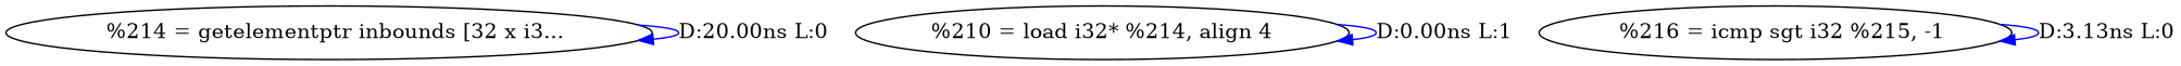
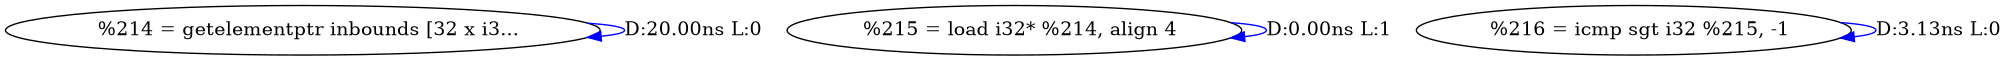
  digraph {
    edge [color=blue]
    n1 [label="  %214 = getelementptr inbounds [32 x i3..."]
-   n2 [label="%210 = load i32* %214, align 4"]
+   n2 [label="  %215 = load i32* %214, align 4"]
    n3 [label="  %216 = icmp sgt i32 %215, -1"]
    n1 -> n1 [label="D:20.00ns L:0"]
    n2 -> n2 [label="D:0.00ns L:1"]
    n3 -> n3 [label="D:3.13ns L:0"]
  }
